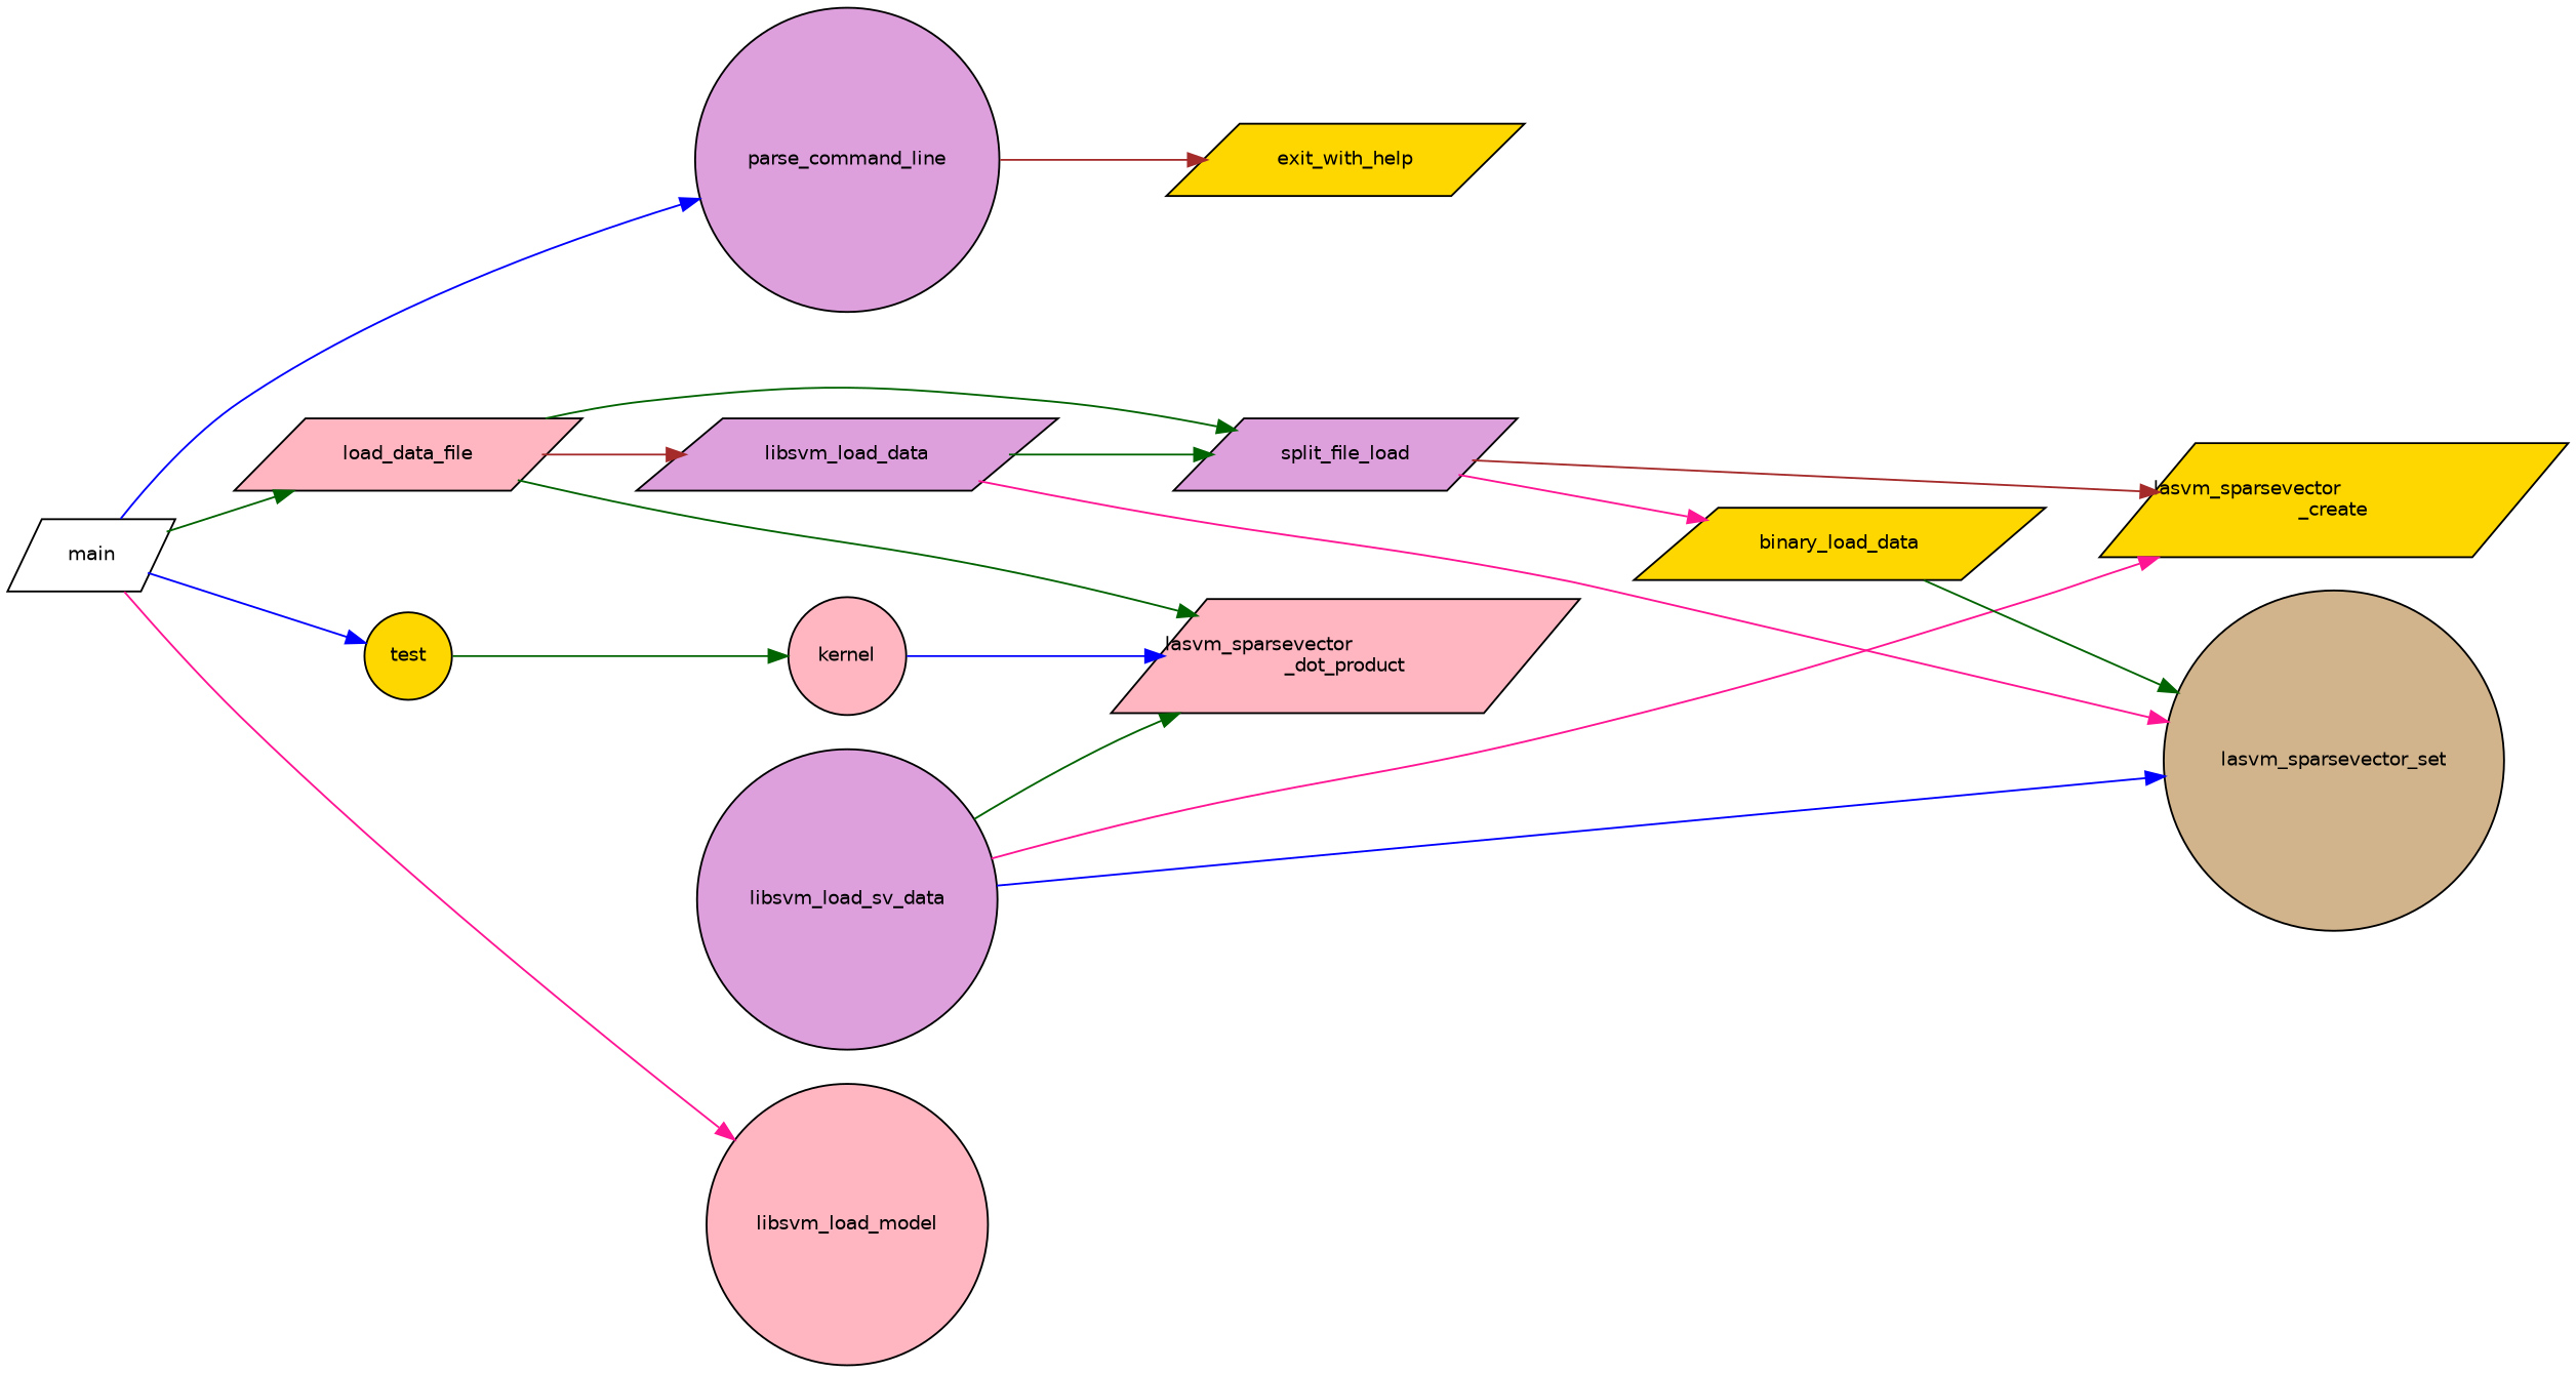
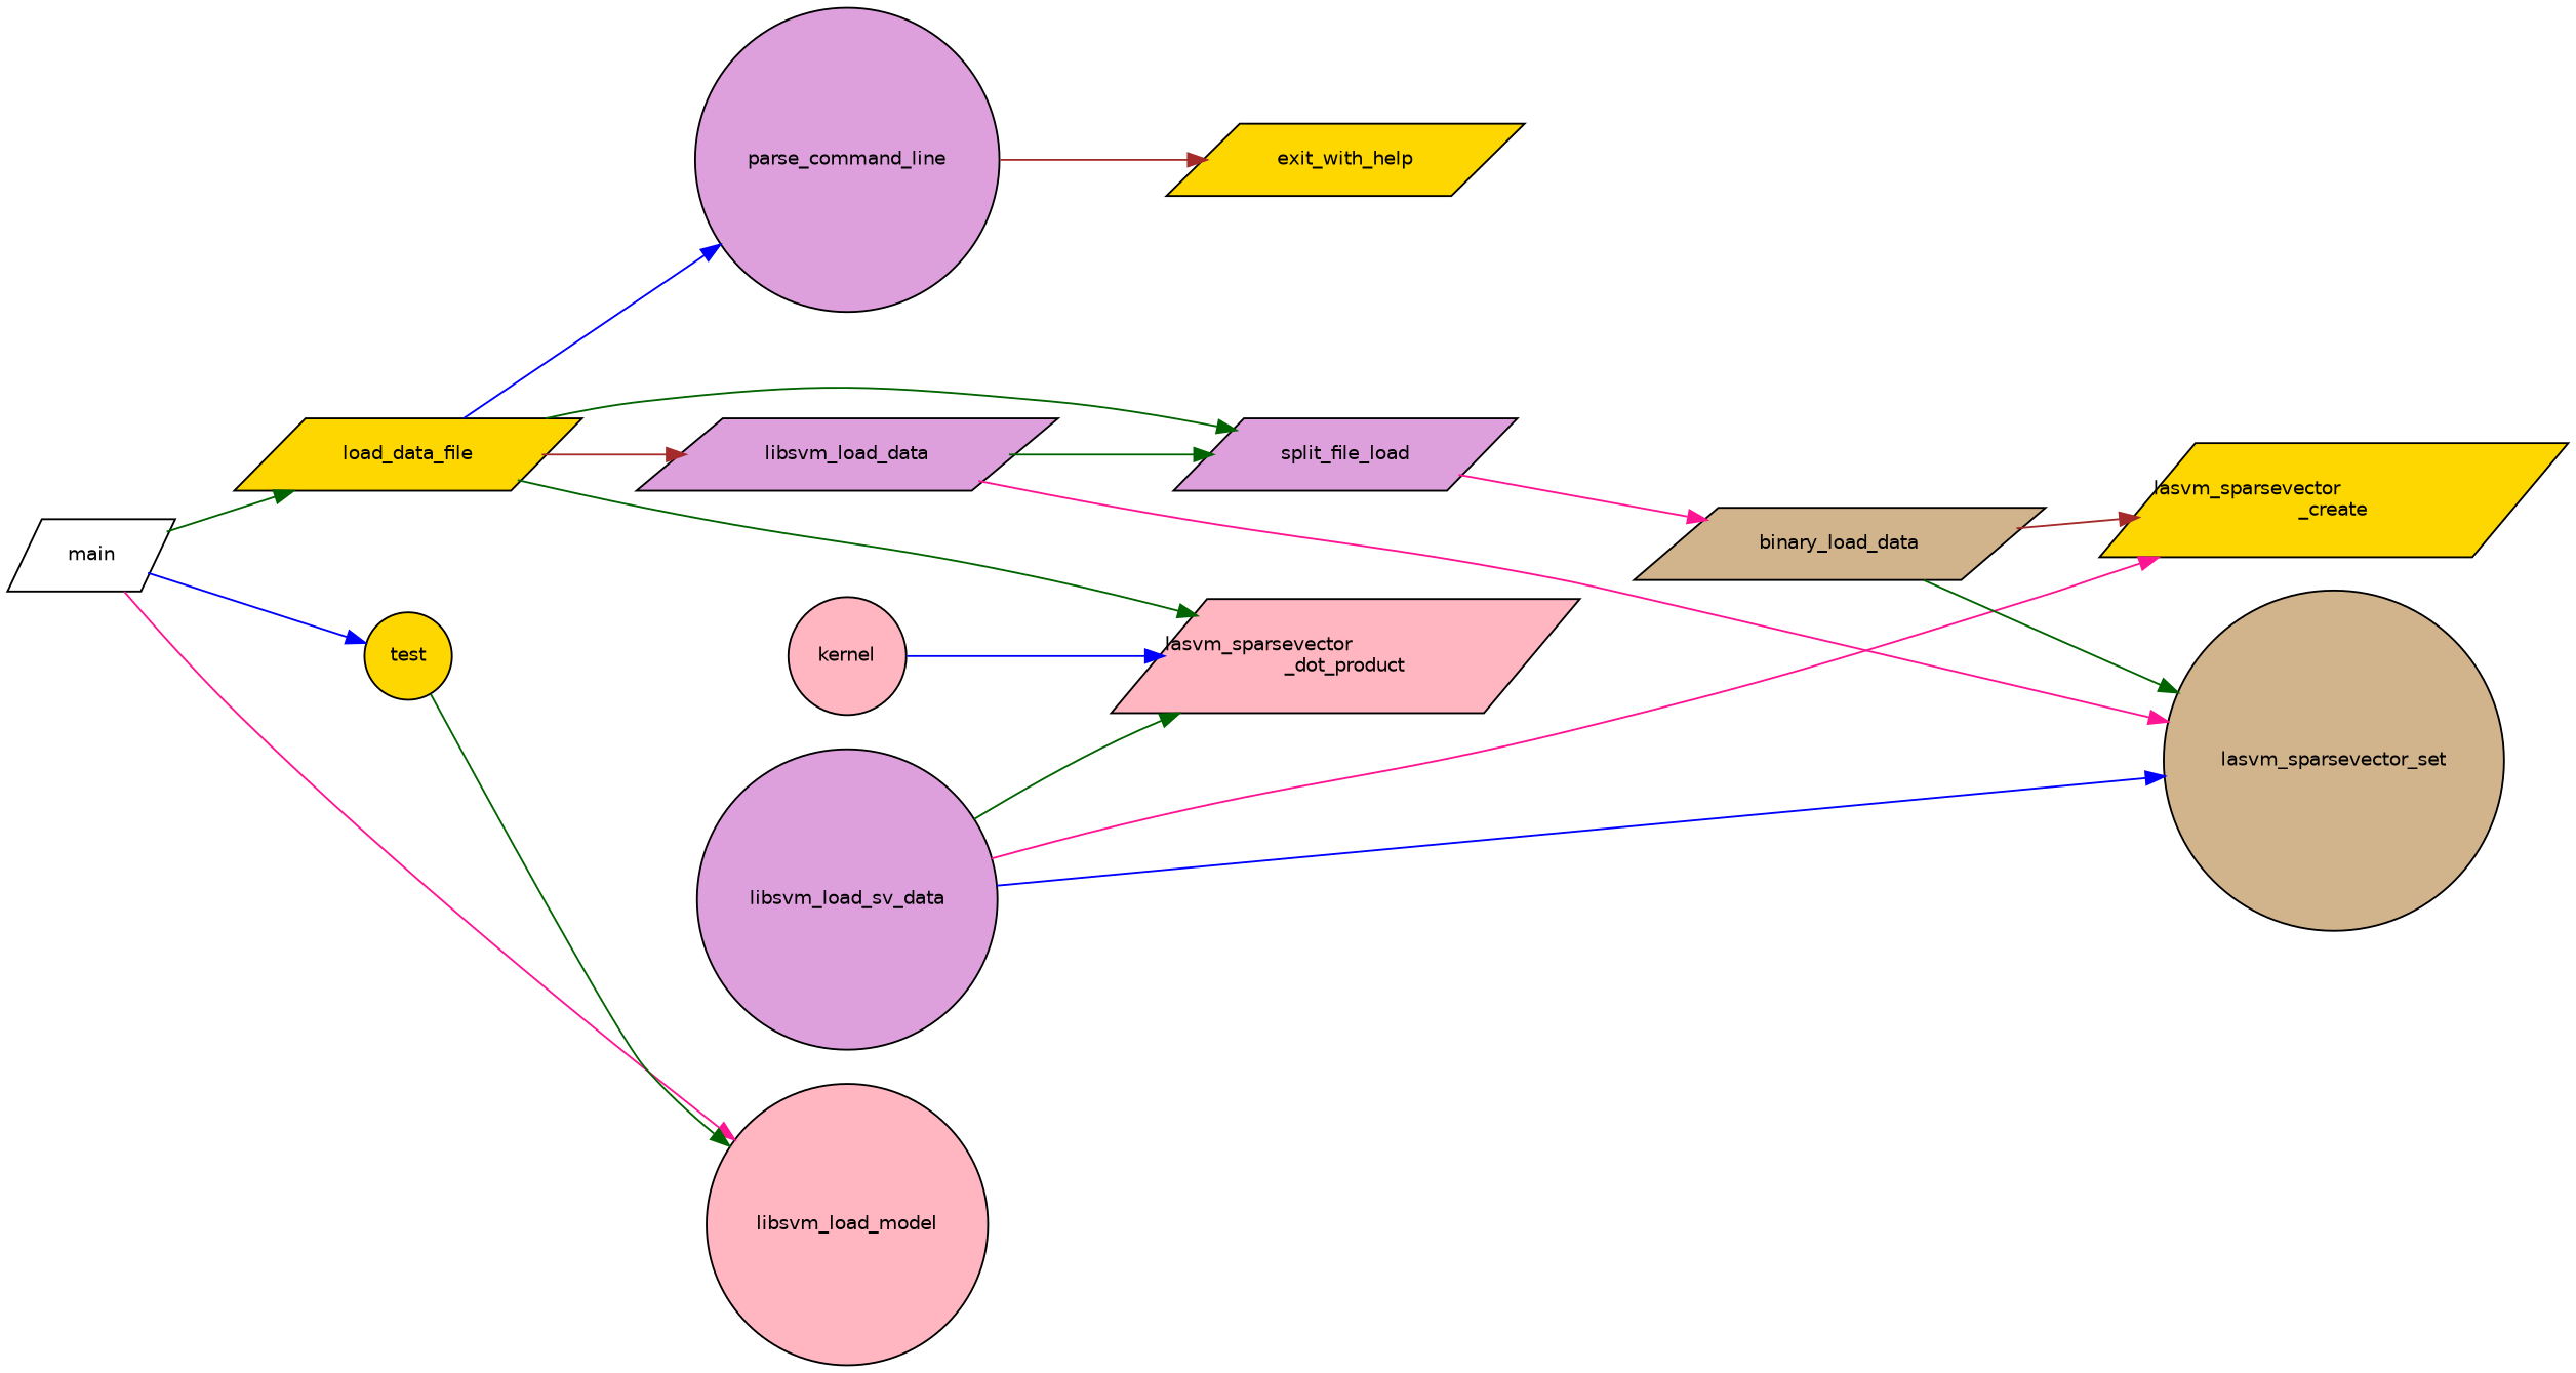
  digraph {
    rankdir=LR
    node [color=black fillcolor=plum fontname=Helvetica fontsize=10 shape=parallelogram style=filled]
    edge [color=darkgreen fontname=Helvetica fontsize=10 labelfontname=Helvetica labelfontsize=10 style=solid]
    n1 [fillcolor=white fontcolor=black height=0.2 label=main width=0.4]
    n2 [height=0.2 label=parse_command_line shape=circle width=0.4]
    n3 [fillcolor=lightpink height=0.2 label=libsvm_load_model shape=circle width=0.4]
-   n4 [fillcolor=lightpink height=0.2 label=load_data_file width=0.4]
+   n4 [fillcolor=gold height=0.2 label=load_data_file width=0.4]
    n5 [fillcolor=gold height=0.2 label=test shape=circle width=0.4]
    n6 [fillcolor=gold height=0.2 label=exit_with_help width=0.4]
    n7 [fillcolor=lightpink height=0.2 label="lasvm_sparsevector\l_dot_product" width=0.4]
    n8 [height=0.2 label=libsvm_load_data width=0.4]
    n9 [height=0.2 label=split_file_load width=0.4]
    n10 [fillcolor=lightpink height=0.2 label=kernel shape=circle width=0.4]
    n11 [height=0.2 label=libsvm_load_sv_data shape=circle width=0.4]
    n12 [fillcolor=gold height=0.2 label="lasvm_sparsevector\l_create" width=0.4]
    n13 [fillcolor=tan height=0.2 label=lasvm_sparsevector_set shape=circle width=0.4]
-   n14 [fillcolor=gold height=0.2 label=binary_load_data width=0.4]
-   n1 -> n2 [color=blue]
+   n14 [fillcolor=tan height=0.2 label=binary_load_data width=0.4]
+   n4 -> n2 [color=blue]
    n1 -> n3 [color=deeppink]
    n1 -> n4
    n1 -> n5 [color=blue]
    n2 -> n6 [color=brown]
    n4 -> n7
    n4 -> n8 [color=brown]
    n4 -> n9
-   n5 -> n10
+   n5 -> n3
    n8 -> n9
    n8 -> n13 [color=deeppink]
    n9 -> n14 [color=deeppink]
    n10 -> n7 [color=blue]
    n11 -> n7
    n11 -> n12 [color=deeppink]
    n11 -> n13 [color=blue]
-   n9 -> n12 [color=brown]
+   n14 -> n12 [color=brown]
    n14 -> n13
  }
